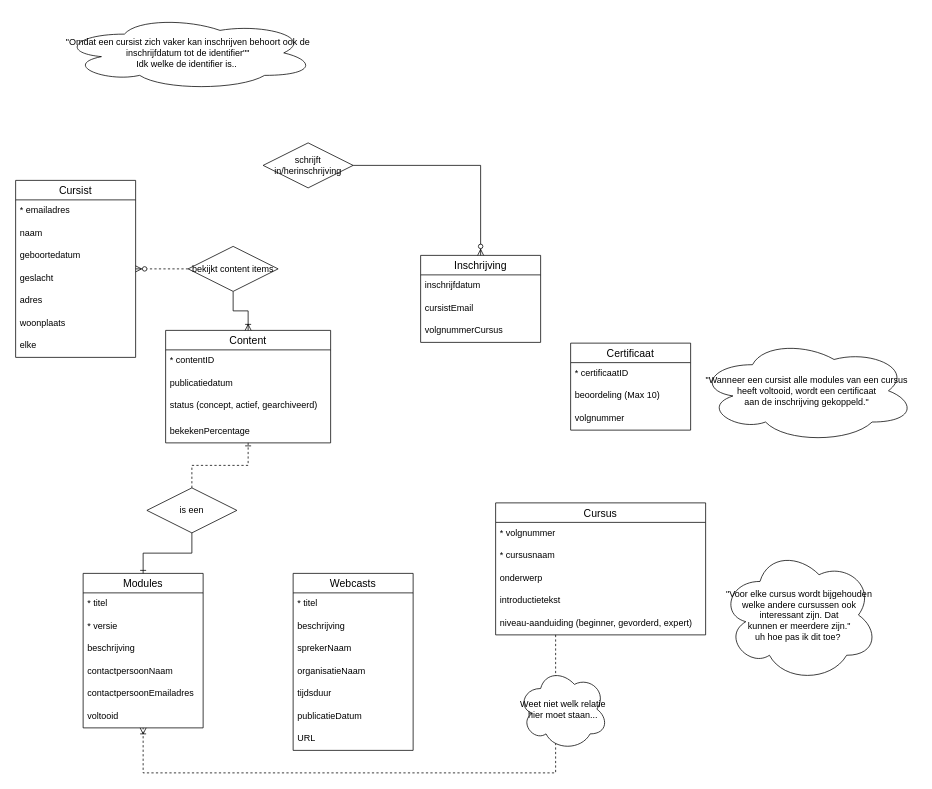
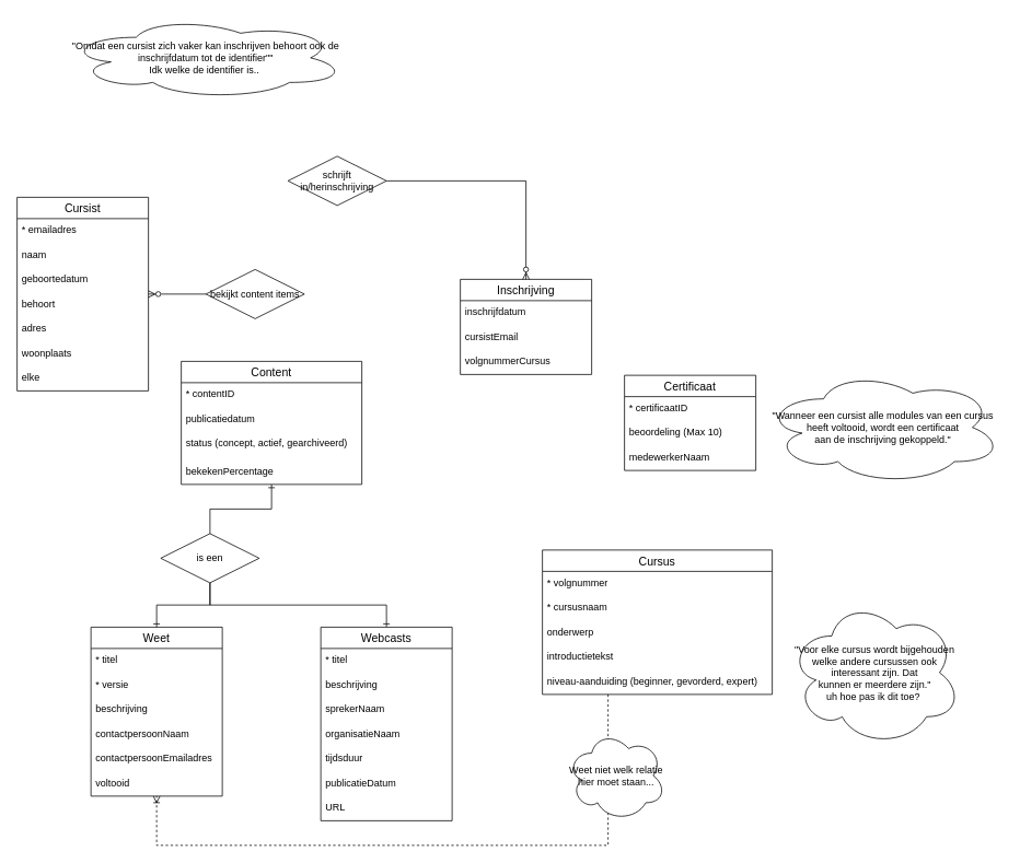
  <mxCell id="0" />
  <mxCell id="1" parent="0" />
- <mxCell id="2" value="Modules" style="swimlane;fontStyle=0;childLayout=stackLayout;horizontal=1;startSize=26;horizontalStack=0;resizeParent=1;resizeParentMax=0;resizeLast=0;collapsible=1;marginBottom=0;align=center;fontSize=14;" parent="1" vertex="1"><mxGeometry x="110" y="764" width="160" height="206" as="geometry" /></mxCell>
+ <mxCell id="2" value="Weet" style="swimlane;fontStyle=0;childLayout=stackLayout;horizontal=1;startSize=26;horizontalStack=0;resizeParent=1;resizeParentMax=0;resizeLast=0;collapsible=1;marginBottom=0;align=center;fontSize=14;" parent="1" vertex="1"><mxGeometry x="110" y="764" width="160" height="206" as="geometry" /></mxCell>
  <mxCell id="3" value="* titel" style="text;strokeColor=none;fillColor=none;spacingLeft=4;spacingRight=4;overflow=hidden;rotatable=0;points=[[0,0.5],[1,0.5]];portConstraint=eastwest;fontSize=12;" parent="2" vertex="1"><mxGeometry y="26" width="160" height="30" as="geometry" /></mxCell>
  <mxCell id="4" value="* versie" style="text;strokeColor=none;fillColor=none;spacingLeft=4;spacingRight=4;overflow=hidden;rotatable=0;points=[[0,0.5],[1,0.5]];portConstraint=eastwest;fontSize=12;" parent="2" vertex="1"><mxGeometry y="56" width="160" height="30" as="geometry" /></mxCell>
  <mxCell id="5" value="beschrijving" style="text;strokeColor=none;fillColor=none;spacingLeft=4;spacingRight=4;overflow=hidden;rotatable=0;points=[[0,0.5],[1,0.5]];portConstraint=eastwest;fontSize=12;" parent="2" vertex="1"><mxGeometry y="86" width="160" height="30" as="geometry" /></mxCell>
  <mxCell id="6" value="contactpersoonNaam" style="text;strokeColor=none;fillColor=none;spacingLeft=4;spacingRight=4;overflow=hidden;rotatable=0;points=[[0,0.5],[1,0.5]];portConstraint=eastwest;fontSize=12;" parent="2" vertex="1"><mxGeometry y="116" width="160" height="30" as="geometry" /></mxCell>
  <mxCell id="7" value="contactpersoonEmailadres" style="text;strokeColor=none;fillColor=none;spacingLeft=4;spacingRight=4;overflow=hidden;rotatable=0;points=[[0,0.5],[1,0.5]];portConstraint=eastwest;fontSize=12;" parent="2" vertex="1"><mxGeometry y="146" width="160" height="30" as="geometry" /></mxCell>
  <mxCell id="8" value="voltooid" style="text;strokeColor=none;fillColor=none;spacingLeft=4;spacingRight=4;overflow=hidden;rotatable=0;points=[[0,0.5],[1,0.5]];portConstraint=eastwest;fontSize=12;" parent="2" vertex="1"><mxGeometry y="176" width="160" height="30" as="geometry" /></mxCell>
  <mxCell id="9" value="Cursist" style="swimlane;fontStyle=0;childLayout=stackLayout;horizontal=1;startSize=26;horizontalStack=0;resizeParent=1;resizeParentMax=0;resizeLast=0;collapsible=1;marginBottom=0;align=center;fontSize=14;" parent="1" vertex="1"><mxGeometry x="20" y="240" width="160" height="236" as="geometry" /></mxCell>
  <mxCell id="10" value="* emailadres" style="text;strokeColor=none;fillColor=none;spacingLeft=4;spacingRight=4;overflow=hidden;rotatable=0;points=[[0,0.5],[1,0.5]];portConstraint=eastwest;fontSize=12;" parent="9" vertex="1"><mxGeometry y="26" width="160" height="30" as="geometry" /></mxCell>
  <mxCell id="11" value="naam" style="text;strokeColor=none;fillColor=none;spacingLeft=4;spacingRight=4;overflow=hidden;rotatable=0;points=[[0,0.5],[1,0.5]];portConstraint=eastwest;fontSize=12;" parent="9" vertex="1"><mxGeometry y="56" width="160" height="30" as="geometry" /></mxCell>
  <mxCell id="12" value="geboortedatum" style="text;strokeColor=none;fillColor=none;spacingLeft=4;spacingRight=4;overflow=hidden;rotatable=0;points=[[0,0.5],[1,0.5]];portConstraint=eastwest;fontSize=12;" parent="9" vertex="1"><mxGeometry y="86" width="160" height="30" as="geometry" /></mxCell>
- <mxCell id="13" value="geslacht" style="text;strokeColor=none;fillColor=none;spacingLeft=4;spacingRight=4;overflow=hidden;rotatable=0;points=[[0,0.5],[1,0.5]];portConstraint=eastwest;fontSize=12;" parent="9" vertex="1"><mxGeometry y="116" width="160" height="30" as="geometry" /></mxCell>
+ <mxCell id="13" value="behoort" style="text;strokeColor=none;fillColor=none;spacingLeft=4;spacingRight=4;overflow=hidden;rotatable=0;points=[[0,0.5],[1,0.5]];portConstraint=eastwest;fontSize=12;" parent="9" vertex="1"><mxGeometry y="116" width="160" height="30" as="geometry" /></mxCell>
  <mxCell id="14" value="adres" style="text;strokeColor=none;fillColor=none;spacingLeft=4;spacingRight=4;overflow=hidden;rotatable=0;points=[[0,0.5],[1,0.5]];portConstraint=eastwest;fontSize=12;" parent="9" vertex="1"><mxGeometry y="146" width="160" height="30" as="geometry" /></mxCell>
  <mxCell id="15" value="woonplaats" style="text;strokeColor=none;fillColor=none;spacingLeft=4;spacingRight=4;overflow=hidden;rotatable=0;points=[[0,0.5],[1,0.5]];portConstraint=eastwest;fontSize=12;" parent="9" vertex="1"><mxGeometry y="176" width="160" height="30" as="geometry" /></mxCell>
  <mxCell id="16" value="elke" style="text;strokeColor=none;fillColor=none;spacingLeft=4;spacingRight=4;overflow=hidden;rotatable=0;points=[[0,0.5],[1,0.5]];portConstraint=eastwest;fontSize=12;" parent="9" vertex="1"><mxGeometry y="206" width="160" height="30" as="geometry" /></mxCell>
+ <mxCell id="17" style="edgeStyle=orthogonalEdgeStyle;rounded=0;orthogonalLoop=1;jettySize=auto;html=1;exitX=0.5;exitY=0;exitDx=0;exitDy=0;entryX=0.5;entryY=1;entryDx=0;entryDy=0;startArrow=ERone;startFill=0;endArrow=none;endFill=0;" parent="1" source="18" target="32" edge="1"><mxGeometry relative="1" as="geometry" /></mxCell>
  <mxCell id="18" value="Webcasts" style="swimlane;fontStyle=0;childLayout=stackLayout;horizontal=1;startSize=26;horizontalStack=0;resizeParent=1;resizeParentMax=0;resizeLast=0;collapsible=1;marginBottom=0;align=center;fontSize=14;" parent="1" vertex="1"><mxGeometry x="390" y="764" width="160" height="236" as="geometry" /></mxCell>
  <mxCell id="19" value="* titel" style="text;strokeColor=none;fillColor=none;spacingLeft=4;spacingRight=4;overflow=hidden;rotatable=0;points=[[0,0.5],[1,0.5]];portConstraint=eastwest;fontSize=12;" parent="18" vertex="1"><mxGeometry y="26" width="160" height="30" as="geometry" /></mxCell>
  <mxCell id="20" value="beschrijving" style="text;strokeColor=none;fillColor=none;spacingLeft=4;spacingRight=4;overflow=hidden;rotatable=0;points=[[0,0.5],[1,0.5]];portConstraint=eastwest;fontSize=12;" parent="18" vertex="1"><mxGeometry y="56" width="160" height="30" as="geometry" /></mxCell>
  <mxCell id="21" value="sprekerNaam" style="text;strokeColor=none;fillColor=none;spacingLeft=4;spacingRight=4;overflow=hidden;rotatable=0;points=[[0,0.5],[1,0.5]];portConstraint=eastwest;fontSize=12;" parent="18" vertex="1"><mxGeometry y="86" width="160" height="30" as="geometry" /></mxCell>
  <mxCell id="22" value="organisatieNaam&#10;" style="text;strokeColor=none;fillColor=none;spacingLeft=4;spacingRight=4;overflow=hidden;rotatable=0;points=[[0,0.5],[1,0.5]];portConstraint=eastwest;fontSize=12;" parent="18" vertex="1"><mxGeometry y="116" width="160" height="30" as="geometry" /></mxCell>
  <mxCell id="23" value="tijdsduur" style="text;strokeColor=none;fillColor=none;spacingLeft=4;spacingRight=4;overflow=hidden;rotatable=0;points=[[0,0.5],[1,0.5]];portConstraint=eastwest;fontSize=12;" parent="18" vertex="1"><mxGeometry y="146" width="160" height="30" as="geometry" /></mxCell>
  <mxCell id="24" value="publicatieDatum" style="text;strokeColor=none;fillColor=none;spacingLeft=4;spacingRight=4;overflow=hidden;rotatable=0;points=[[0,0.5],[1,0.5]];portConstraint=eastwest;fontSize=12;" parent="18" vertex="1"><mxGeometry y="176" width="160" height="30" as="geometry" /></mxCell>
  <mxCell id="25" value="URL" style="text;strokeColor=none;fillColor=none;spacingLeft=4;spacingRight=4;overflow=hidden;rotatable=0;points=[[0,0.5],[1,0.5]];portConstraint=eastwest;fontSize=12;" parent="18" vertex="1"><mxGeometry y="206" width="160" height="30" as="geometry" /></mxCell>
- <mxCell id="26" style="edgeStyle=orthogonalEdgeStyle;rounded=0;orthogonalLoop=1;jettySize=auto;html=1;entryX=0.5;entryY=0;entryDx=0;entryDy=0;startArrow=ERone;startFill=0;endArrow=none;endFill=0;dashed=1;" parent="1" source="27" target="32" edge="1"><mxGeometry relative="1" as="geometry" /></mxCell>
+ <mxCell id="26" style="edgeStyle=orthogonalEdgeStyle;rounded=0;orthogonalLoop=1;jettySize=auto;html=1;entryX=0.5;entryY=0;entryDx=0;entryDy=0;startArrow=ERone;startFill=0;endArrow=none;endFill=0;" parent="1" source="27" target="32" edge="1"><mxGeometry relative="1" as="geometry" /></mxCell>
  <mxCell id="27" value="Content" style="swimlane;fontStyle=0;childLayout=stackLayout;horizontal=1;startSize=26;horizontalStack=0;resizeParent=1;resizeParentMax=0;resizeLast=0;collapsible=1;marginBottom=0;align=center;fontSize=14;" parent="1" vertex="1"><mxGeometry x="220" y="440" width="220" height="150" as="geometry" /></mxCell>
  <mxCell id="28" value="* contentID" style="text;strokeColor=none;fillColor=none;spacingLeft=4;spacingRight=4;overflow=hidden;rotatable=0;points=[[0,0.5],[1,0.5]];portConstraint=eastwest;fontSize=12;" parent="27" vertex="1"><mxGeometry y="26" width="220" height="30" as="geometry" /></mxCell>
  <mxCell id="29" value="publicatiedatum" style="text;strokeColor=none;fillColor=none;spacingLeft=4;spacingRight=4;overflow=hidden;rotatable=0;points=[[0,0.5],[1,0.5]];portConstraint=eastwest;fontSize=12;" parent="27" vertex="1"><mxGeometry y="56" width="220" height="30" as="geometry" /></mxCell>
  <mxCell id="30" value="status (concept, actief, gearchiveerd)" style="text;strokeColor=none;fillColor=none;spacingLeft=4;spacingRight=4;overflow=hidden;rotatable=0;points=[[0,0.5],[1,0.5]];portConstraint=eastwest;fontSize=12;" parent="27" vertex="1"><mxGeometry y="86" width="220" height="34" as="geometry" /></mxCell>
  <mxCell id="31" value="bekekenPercentage" style="text;strokeColor=none;fillColor=none;spacingLeft=4;spacingRight=4;overflow=hidden;rotatable=0;points=[[0,0.5],[1,0.5]];portConstraint=eastwest;fontSize=12;" parent="27" vertex="1"><mxGeometry y="120" width="220" height="30" as="geometry" /></mxCell>
  <mxCell id="32" value="is een" style="shape=rhombus;perimeter=rhombusPerimeter;whiteSpace=wrap;html=1;align=center;" parent="1" vertex="1"><mxGeometry x="195" y="650" width="120" height="60" as="geometry" /></mxCell>
  <mxCell id="33" value="" style="edgeStyle=orthogonalEdgeStyle;rounded=0;orthogonalLoop=1;jettySize=auto;html=1;entryX=0.5;entryY=1;entryDx=0;entryDy=0;endArrow=none;endFill=0;startArrow=ERone;startFill=0;" parent="1" source="2" target="32" edge="1"><mxGeometry relative="1" as="geometry"><mxPoint x="190" y="764" as="sourcePoint" /><mxPoint x="325.28" y="606.6" as="targetPoint" /></mxGeometry></mxCell>
  <mxCell id="34" style="edgeStyle=orthogonalEdgeStyle;rounded=0;orthogonalLoop=1;jettySize=auto;html=1;startArrow=none;startFill=0;endArrow=ERoneToMany;endFill=0;dashed=1;" parent="1" source="35" target="2" edge="1"><mxGeometry relative="1" as="geometry"><Array as="points"><mxPoint x="740" y="1030" /><mxPoint x="190" y="1030" /></Array></mxGeometry></mxCell>
  <mxCell id="35" value="Cursus" style="swimlane;fontStyle=0;childLayout=stackLayout;horizontal=1;startSize=26;horizontalStack=0;resizeParent=1;resizeParentMax=0;resizeLast=0;collapsible=1;marginBottom=0;align=center;fontSize=14;" parent="1" vertex="1"><mxGeometry x="660" y="670" width="280" height="176" as="geometry" /></mxCell>
  <mxCell id="36" value="* volgnummer" style="text;strokeColor=none;fillColor=none;spacingLeft=4;spacingRight=4;overflow=hidden;rotatable=0;points=[[0,0.5],[1,0.5]];portConstraint=eastwest;fontSize=12;" parent="35" vertex="1"><mxGeometry y="26" width="280" height="30" as="geometry" /></mxCell>
  <mxCell id="37" value="* cursusnaam" style="text;strokeColor=none;fillColor=none;spacingLeft=4;spacingRight=4;overflow=hidden;rotatable=0;points=[[0,0.5],[1,0.5]];portConstraint=eastwest;fontSize=12;" parent="35" vertex="1"><mxGeometry y="56" width="280" height="30" as="geometry" /></mxCell>
  <mxCell id="38" value="onderwerp" style="text;strokeColor=none;fillColor=none;spacingLeft=4;spacingRight=4;overflow=hidden;rotatable=0;points=[[0,0.5],[1,0.5]];portConstraint=eastwest;fontSize=12;" parent="35" vertex="1"><mxGeometry y="86" width="280" height="30" as="geometry" /></mxCell>
  <mxCell id="39" value="introductietekst" style="text;strokeColor=none;fillColor=none;spacingLeft=4;spacingRight=4;overflow=hidden;rotatable=0;points=[[0,0.5],[1,0.5]];portConstraint=eastwest;fontSize=12;" parent="35" vertex="1"><mxGeometry y="116" width="280" height="30" as="geometry" /></mxCell>
  <mxCell id="40" value="niveau-aanduiding (beginner, gevorderd, expert)" style="text;strokeColor=none;fillColor=none;spacingLeft=4;spacingRight=4;overflow=hidden;rotatable=0;points=[[0,0.5],[1,0.5]];portConstraint=eastwest;fontSize=12;" parent="35" vertex="1"><mxGeometry y="146" width="280" height="30" as="geometry" /></mxCell>
- <mxCell id="41" style="edgeStyle=orthogonalEdgeStyle;rounded=0;orthogonalLoop=1;jettySize=auto;html=1;startArrow=none;startFill=0;endArrow=ERzeroToMany;endFill=0;dashed=1;" parent="1" source="43" target="9" edge="1"><mxGeometry relative="1" as="geometry" /></mxCell>
- <mxCell id="42" style="edgeStyle=orthogonalEdgeStyle;rounded=0;orthogonalLoop=1;jettySize=auto;html=1;entryX=0.5;entryY=0;entryDx=0;entryDy=0;startArrow=none;startFill=0;endArrow=ERoneToMany;endFill=0;" parent="1" source="43" target="27" edge="1"><mxGeometry relative="1" as="geometry" /></mxCell>
+ <mxCell id="41" style="edgeStyle=orthogonalEdgeStyle;rounded=0;orthogonalLoop=1;jettySize=auto;html=1;startArrow=none;startFill=0;endArrow=ERzeroToMany;endFill=0;" parent="1" source="43" target="9" edge="1"><mxGeometry relative="1" as="geometry" /></mxCell>
  <mxCell id="43" value="bekijkt content items" style="shape=rhombus;perimeter=rhombusPerimeter;whiteSpace=wrap;html=1;align=center;" parent="1" vertex="1"><mxGeometry x="250" y="328" width="120" height="60" as="geometry" /></mxCell>
  <mxCell id="44" value="Inschrijving" style="swimlane;fontStyle=0;childLayout=stackLayout;horizontal=1;startSize=26;horizontalStack=0;resizeParent=1;resizeParentMax=0;resizeLast=0;collapsible=1;marginBottom=0;align=center;fontSize=14;" parent="1" vertex="1"><mxGeometry x="560" y="340" width="160" height="116" as="geometry" /></mxCell>
  <mxCell id="45" value="inschrijfdatum" style="text;strokeColor=none;fillColor=none;spacingLeft=4;spacingRight=4;overflow=hidden;rotatable=0;points=[[0,0.5],[1,0.5]];portConstraint=eastwest;fontSize=12;" parent="44" vertex="1"><mxGeometry y="26" width="160" height="30" as="geometry" /></mxCell>
  <mxCell id="46" value="cursistEmail" style="text;strokeColor=none;fillColor=none;spacingLeft=4;spacingRight=4;overflow=hidden;rotatable=0;points=[[0,0.5],[1,0.5]];portConstraint=eastwest;fontSize=12;" parent="44" vertex="1"><mxGeometry y="56" width="160" height="30" as="geometry" /></mxCell>
  <mxCell id="47" value="volgnummerCursus" style="text;strokeColor=none;fillColor=none;spacingLeft=4;spacingRight=4;overflow=hidden;rotatable=0;points=[[0,0.5],[1,0.5]];portConstraint=eastwest;fontSize=12;" parent="44" vertex="1"><mxGeometry y="86" width="160" height="30" as="geometry" /></mxCell>
  <mxCell id="48" value="Certificaat" style="swimlane;fontStyle=0;childLayout=stackLayout;horizontal=1;startSize=26;horizontalStack=0;resizeParent=1;resizeParentMax=0;resizeLast=0;collapsible=1;marginBottom=0;align=center;fontSize=14;" parent="1" vertex="1"><mxGeometry x="760" y="457" width="160" height="116" as="geometry" /></mxCell>
  <mxCell id="49" value="* certificaatID" style="text;strokeColor=none;fillColor=none;spacingLeft=4;spacingRight=4;overflow=hidden;rotatable=0;points=[[0,0.5],[1,0.5]];portConstraint=eastwest;fontSize=12;" parent="48" vertex="1"><mxGeometry y="26" width="160" height="30" as="geometry" /></mxCell>
  <mxCell id="50" value="beoordeling (Max 10)" style="text;strokeColor=none;fillColor=none;spacingLeft=4;spacingRight=4;overflow=hidden;rotatable=0;points=[[0,0.5],[1,0.5]];portConstraint=eastwest;fontSize=12;" parent="48" vertex="1"><mxGeometry y="56" width="160" height="30" as="geometry" /></mxCell>
- <mxCell id="51" value="volgnummer" style="text;strokeColor=none;fillColor=none;spacingLeft=4;spacingRight=4;overflow=hidden;rotatable=0;points=[[0,0.5],[1,0.5]];portConstraint=eastwest;fontSize=12;" parent="48" vertex="1"><mxGeometry y="86" width="160" height="30" as="geometry" /></mxCell>
+ <mxCell id="51" value="medewerkerNaam" style="text;strokeColor=none;fillColor=none;spacingLeft=4;spacingRight=4;overflow=hidden;rotatable=0;points=[[0,0.5],[1,0.5]];portConstraint=eastwest;fontSize=12;" parent="48" vertex="1"><mxGeometry y="86" width="160" height="30" as="geometry" /></mxCell>
  <mxCell id="52" value="&quot;Wanneer een cursist alle modules van een cursus heeft voltooid, wordt een certificaat&lt;br&gt;aan de inschrijving gekoppeld.&quot;" style="ellipse;shape=cloud;whiteSpace=wrap;html=1;align=center;" parent="1" vertex="1"><mxGeometry x="930" y="451" width="290" height="139" as="geometry" /></mxCell>
  <mxCell id="53" value="&quot;Omdat een cursist zich vaker kan inschrijven behoort ook de inschrijfdatum tot de identifier&quot;&quot;&lt;br&gt;Idk welke de identifier is..&amp;nbsp;" style="ellipse;shape=cloud;whiteSpace=wrap;html=1;align=center;" parent="1" vertex="1"><mxGeometry x="80" y="20" width="340" height="100" as="geometry" /></mxCell>
  <mxCell id="54" value="schrijft in/herinschrijving" style="shape=rhombus;perimeter=rhombusPerimeter;whiteSpace=wrap;html=1;align=center;" parent="1" vertex="1"><mxGeometry x="350" y="190" width="120" height="60" as="geometry" /></mxCell>
  <mxCell id="55" value="" style="edgeStyle=orthogonalEdgeStyle;rounded=0;orthogonalLoop=1;jettySize=auto;html=1;endArrow=none;startArrow=ERzeroToMany;startFill=1;" parent="1" source="44" edge="1"><mxGeometry relative="1" as="geometry"><mxPoint x="640" y="340" as="sourcePoint" /><mxPoint x="470" y="220" as="targetPoint" /><Array as="points"><mxPoint x="640" y="220" /></Array></mxGeometry></mxCell>
  <mxCell id="56" value="&quot;Voor elke cursus wordt bijgehouden welke andere cursussen ook interessant zijn. Dat&lt;br/&gt;kunnen er meerdere zijn.&quot;&lt;br&gt;uh hoe pas ik dit toe?&amp;nbsp;" style="ellipse;shape=cloud;whiteSpace=wrap;html=1;align=center;" parent="1" vertex="1"><mxGeometry x="960" y="730" width="210" height="179" as="geometry" /></mxCell>
  <mxCell id="57" value="Weet niet welk relatie hier moet staan..." style="ellipse;shape=cloud;whiteSpace=wrap;html=1;align=center;" parent="1" vertex="1"><mxGeometry x="690" y="890" width="120" height="110" as="geometry" /></mxCell>
